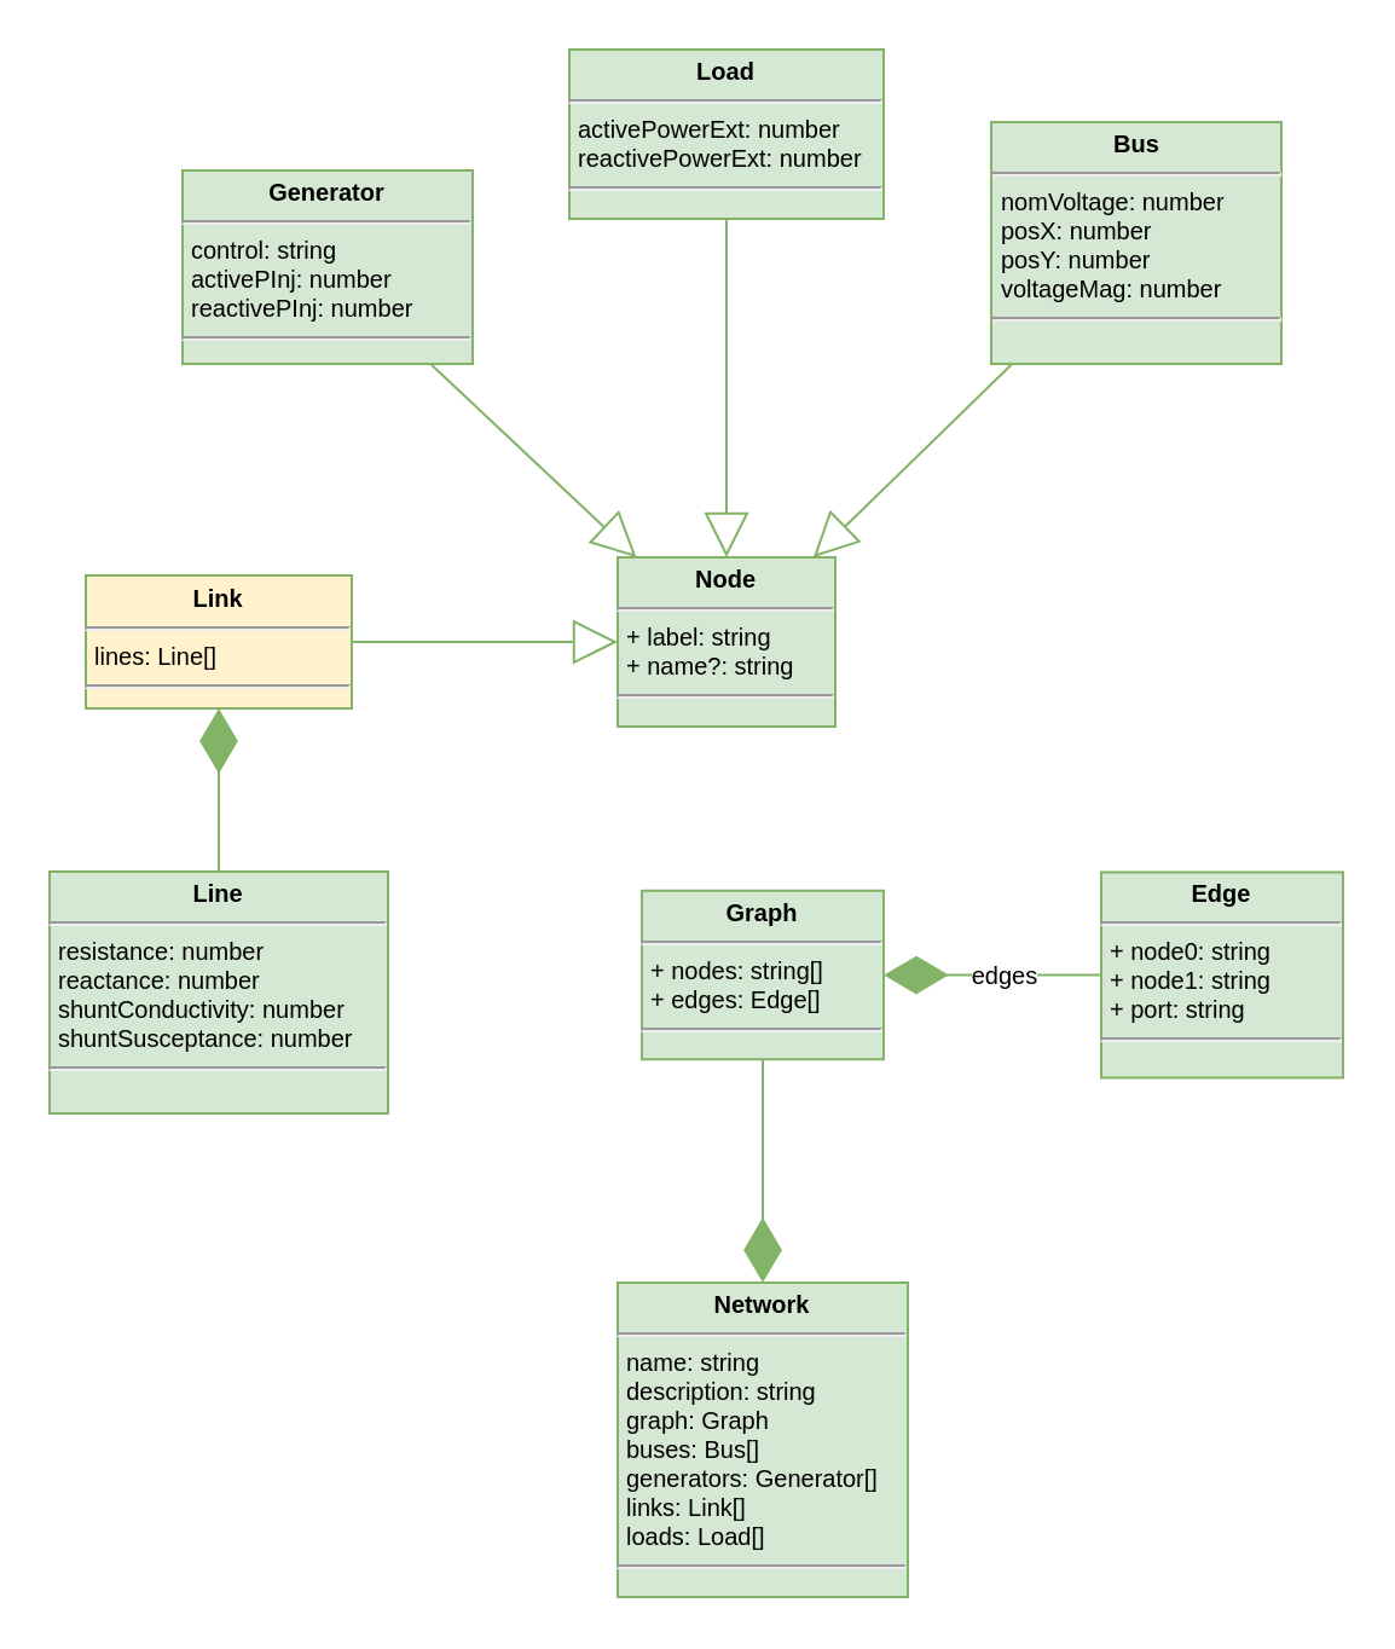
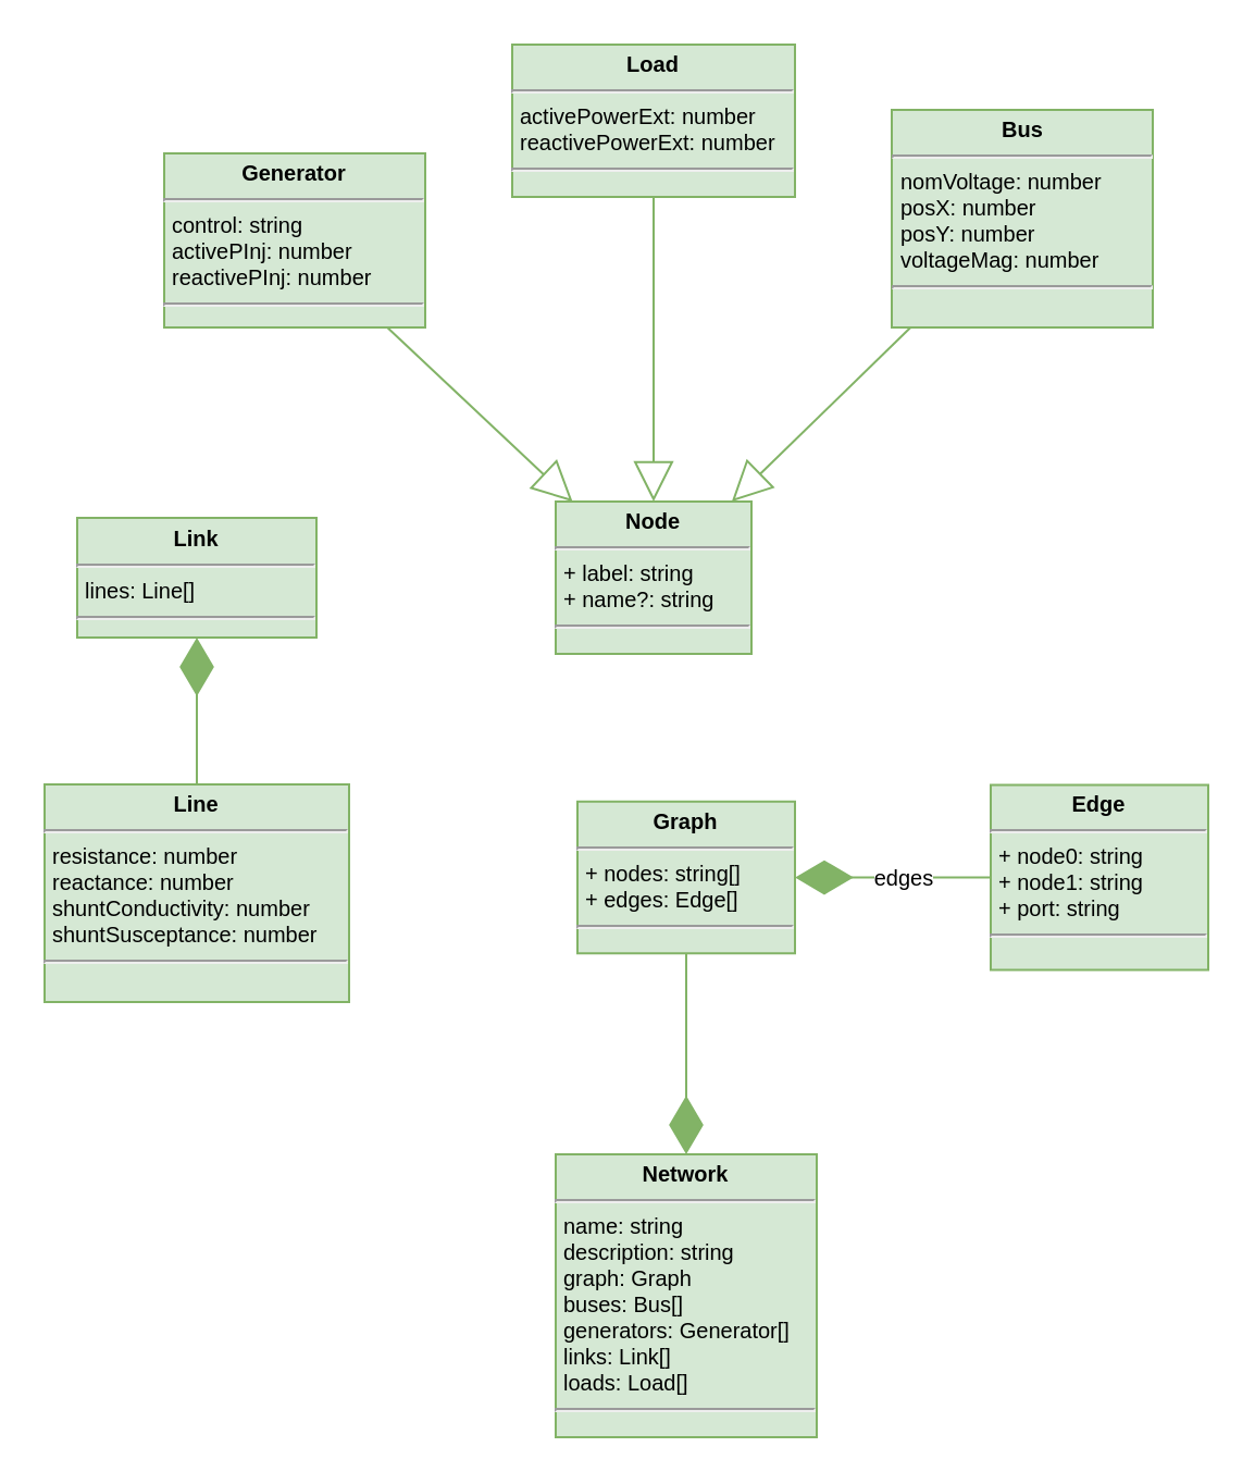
  <mxCell id="0" />
  <mxCell id="1" parent="0" />
  <mxCell id="2" style="edgeStyle=none;orthogonalLoop=1;jettySize=auto;html=1;endArrow=diamondThin;endFill=1;endSize=24;fontSize=10;fillColor=#d5e8d4;strokeColor=#82b366;" edge="1" parent="1" source="3" target="17"><mxGeometry relative="1" as="geometry" /></mxCell>
  <mxCell id="3" value="&lt;p style=&quot;margin: 4px 0px 0px ; text-align: center ; font-size: 10px&quot;&gt;&lt;b style=&quot;font-size: 10px&quot;&gt;Graph&lt;/b&gt;&lt;/p&gt;&lt;hr style=&quot;font-size: 10px&quot;&gt;&lt;p style=&quot;margin: 0px 0px 0px 4px ; font-size: 10px&quot;&gt;+ nodes: string[]&lt;/p&gt;&lt;p style=&quot;margin: 0px 0px 0px 4px ; font-size: 10px&quot;&gt;+ edges: Edge[]&lt;/p&gt;&lt;hr style=&quot;font-size: 10px&quot;&gt;&lt;p style=&quot;margin: 0px 0px 0px 4px ; font-size: 10px&quot;&gt;&lt;br style=&quot;font-size: 10px&quot;&gt;&lt;/p&gt;" style="verticalAlign=top;align=left;overflow=fill;fontSize=10;fontFamily=Helvetica;html=1;fillColor=#d5e8d4;strokeColor=#82b366;" parent="1" vertex="1"><mxGeometry x="265" y="367.88" width="100" height="69.75" as="geometry" /></mxCell>
  <mxCell id="4" value="edges" style="edgeStyle=none;orthogonalLoop=1;jettySize=auto;html=1;labelBackgroundColor=#ffffff;endArrow=diamondThin;endFill=1;endSize=24;fontSize=10;fillColor=#d5e8d4;strokeColor=#82b366;" parent="1" source="5" target="3" edge="1"><mxGeometry x="-0.111" relative="1" as="geometry"><mxPoint as="offset" /></mxGeometry></mxCell>
  <mxCell id="5" value="&lt;p style=&quot;margin: 4px 0px 0px ; text-align: center ; font-size: 10px&quot;&gt;&lt;b style=&quot;font-size: 10px&quot;&gt;Edge&lt;/b&gt;&lt;/p&gt;&lt;hr style=&quot;font-size: 10px&quot;&gt;&lt;p style=&quot;margin: 0px 0px 0px 4px ; font-size: 10px&quot;&gt;&lt;span style=&quot;font-size: 10px&quot;&gt;+ node0: string&lt;/span&gt;&lt;br style=&quot;font-size: 10px&quot;&gt;&lt;/p&gt;&lt;p style=&quot;margin: 0px 0px 0px 4px ; font-size: 10px&quot;&gt;+ node1: string&lt;/p&gt;&lt;p style=&quot;margin: 0px 0px 0px 4px ; font-size: 10px&quot;&gt;+ port: string&lt;/p&gt;&lt;hr style=&quot;font-size: 10px&quot;&gt;&lt;br style=&quot;font-size: 10px&quot;&gt;&lt;p style=&quot;margin: 0px 0px 0px 4px ; font-size: 10px&quot;&gt;&lt;br style=&quot;font-size: 10px&quot;&gt;&lt;/p&gt;" style="verticalAlign=top;align=left;overflow=fill;fontSize=10;fontFamily=Helvetica;html=1;fillColor=#d5e8d4;strokeColor=#82b366;" parent="1" vertex="1"><mxGeometry x="455" y="360.25" width="100" height="85" as="geometry" /></mxCell>
  <mxCell id="6" value="&lt;p style=&quot;margin: 4px 0px 0px ; text-align: center ; font-size: 10px&quot;&gt;&lt;b style=&quot;font-size: 10px&quot;&gt;Node&lt;/b&gt;&lt;/p&gt;&lt;hr style=&quot;font-size: 10px&quot;&gt;&lt;p style=&quot;margin: 0px 0px 0px 4px ; font-size: 10px&quot;&gt;&lt;span style=&quot;font-size: 10px&quot;&gt;+ label: string&lt;/span&gt;&lt;/p&gt;&lt;p style=&quot;margin: 0px 0px 0px 4px ; font-size: 10px&quot;&gt;&lt;span style=&quot;font-size: 10px&quot;&gt;+ name?: string&lt;/span&gt;&lt;/p&gt;&lt;hr style=&quot;font-size: 10px&quot;&gt;&lt;p style=&quot;margin: 0px 0px 0px 4px ; font-size: 10px&quot;&gt;&lt;br style=&quot;font-size: 10px&quot;&gt;&lt;br style=&quot;font-size: 10px&quot;&gt;&lt;/p&gt;" style="verticalAlign=top;align=left;overflow=fill;fontSize=10;fontFamily=Helvetica;html=1;fillColor=#d5e8d4;strokeColor=#82b366;" parent="1" vertex="1"><mxGeometry x="255" y="230" width="90" height="70" as="geometry" /></mxCell>
- <mxCell id="7" value="&lt;p style=&quot;margin: 4px 0px 0px ; text-align: center ; font-size: 10px&quot;&gt;&lt;b style=&quot;font-size: 10px&quot;&gt;Link&lt;/b&gt;&lt;/p&gt;&lt;hr style=&quot;font-size: 10px&quot;&gt;&lt;p style=&quot;margin: 0px 0px 0px 4px ; font-size: 10px&quot;&gt;&lt;span&gt;lines: Line[]&lt;/span&gt;&lt;br&gt;&lt;/p&gt;&lt;hr style=&quot;font-size: 10px&quot;&gt;&lt;p style=&quot;margin: 0px 0px 0px 4px ; font-size: 10px&quot;&gt;&lt;br&gt;&lt;/p&gt;" style="verticalAlign=top;align=left;overflow=fill;fontSize=10;fontFamily=Helvetica;html=1;fillColor=#fff2cc;strokeColor=#82b366;" parent="1" vertex="1"><mxGeometry x="35" y="237.5" width="110" height="55" as="geometry" /></mxCell>
+ <mxCell id="7" value="&lt;p style=&quot;margin: 4px 0px 0px ; text-align: center ; font-size: 10px&quot;&gt;&lt;b style=&quot;font-size: 10px&quot;&gt;Link&lt;/b&gt;&lt;/p&gt;&lt;hr style=&quot;font-size: 10px&quot;&gt;&lt;p style=&quot;margin: 0px 0px 0px 4px ; font-size: 10px&quot;&gt;&lt;span&gt;lines: Line[]&lt;/span&gt;&lt;br&gt;&lt;/p&gt;&lt;hr style=&quot;font-size: 10px&quot;&gt;&lt;p style=&quot;margin: 0px 0px 0px 4px ; font-size: 10px&quot;&gt;&lt;br&gt;&lt;/p&gt;" style="verticalAlign=top;align=left;overflow=fill;fontSize=10;fontFamily=Helvetica;html=1;fillColor=#d5e8d4;strokeColor=#82b366;" parent="1" vertex="1"><mxGeometry x="35" y="237.5" width="110" height="55" as="geometry" /></mxCell>
  <mxCell id="8" style="edgeStyle=none;orthogonalLoop=1;jettySize=auto;html=1;labelBackgroundColor=none;endArrow=diamondThin;endFill=1;endSize=24;fontSize=10;fillColor=#d5e8d4;strokeColor=#82b366;" parent="1" source="9" target="7" edge="1"><mxGeometry relative="1" as="geometry" /></mxCell>
  <mxCell id="9" value="&lt;p style=&quot;margin: 4px 0px 0px ; text-align: center ; font-size: 10px&quot;&gt;&lt;b style=&quot;font-size: 10px&quot;&gt;Line&lt;/b&gt;&lt;/p&gt;&lt;hr style=&quot;font-size: 10px&quot;&gt;&lt;p style=&quot;margin: 0px 0px 0px 4px ; font-size: 10px&quot;&gt;&lt;span&gt;resistance: number&lt;/span&gt;&lt;br&gt;&lt;/p&gt;&lt;p style=&quot;margin: 0px 0px 0px 4px ; font-size: 10px&quot;&gt;&lt;span&gt;reactance: number&lt;/span&gt;&lt;/p&gt;&lt;p style=&quot;margin: 0px 0px 0px 4px ; font-size: 10px&quot;&gt;&lt;span&gt;shuntConductivity: number&lt;/span&gt;&lt;/p&gt;&lt;p style=&quot;margin: 0px 0px 0px 4px ; font-size: 10px&quot;&gt;&lt;span&gt;shuntSusceptance: number&lt;/span&gt;&lt;/p&gt;&lt;hr style=&quot;font-size: 10px&quot;&gt;&lt;p style=&quot;margin: 0px 0px 0px 4px ; font-size: 10px&quot;&gt;&lt;br&gt;&lt;/p&gt;" style="verticalAlign=top;align=left;overflow=fill;fontSize=10;fontFamily=Helvetica;html=1;fillColor=#d5e8d4;strokeColor=#82b366;" parent="1" vertex="1"><mxGeometry x="20" y="360" width="140" height="100" as="geometry" /></mxCell>
- <mxCell id="10" value="" style="endArrow=block;endSize=16;endFill=0;html=1;labelBackgroundColor=none;fontSize=10;fillColor=#d5e8d4;strokeColor=#82b366;" parent="1" source="7" target="6" edge="1"><mxGeometry width="160" relative="1" as="geometry"><mxPoint x="85" y="340" as="sourcePoint" /><mxPoint x="245" y="340" as="targetPoint" /></mxGeometry></mxCell>
  <mxCell id="11" style="edgeStyle=none;orthogonalLoop=1;jettySize=auto;html=1;labelBackgroundColor=none;endArrow=block;endFill=0;endSize=16;fontSize=10;fillColor=#d5e8d4;strokeColor=#82b366;" parent="1" source="12" target="6" edge="1"><mxGeometry relative="1" as="geometry" /></mxCell>
  <mxCell id="12" value="&lt;p style=&quot;margin: 4px 0px 0px ; text-align: center ; font-size: 10px&quot;&gt;&lt;b style=&quot;font-size: 10px&quot;&gt;Bus&lt;/b&gt;&lt;/p&gt;&lt;hr style=&quot;font-size: 10px&quot;&gt;&lt;p style=&quot;margin: 0px 0px 0px 4px ; font-size: 10px&quot;&gt;&lt;span&gt;nomVoltage: number&lt;/span&gt;&lt;br&gt;&lt;/p&gt;&lt;p style=&quot;margin: 0px 0px 0px 4px ; font-size: 10px&quot;&gt;&lt;span&gt;posX: number&lt;/span&gt;&lt;/p&gt;&lt;p style=&quot;margin: 0px 0px 0px 4px ; font-size: 10px&quot;&gt;&lt;span&gt;posY: number&lt;/span&gt;&lt;/p&gt;&lt;p style=&quot;margin: 0px 0px 0px 4px ; font-size: 10px&quot;&gt;&lt;span&gt;voltageMag: number&lt;/span&gt;&lt;/p&gt;&lt;hr style=&quot;font-size: 10px&quot;&gt;&lt;p style=&quot;margin: 0px 0px 0px 4px ; font-size: 10px&quot;&gt;&lt;br&gt;&lt;/p&gt;" style="verticalAlign=top;align=left;overflow=fill;fontSize=10;fontFamily=Helvetica;html=1;fillColor=#d5e8d4;strokeColor=#82b366;" parent="1" vertex="1"><mxGeometry x="409.5" y="50" width="120" height="100" as="geometry" /></mxCell>
  <mxCell id="13" style="edgeStyle=none;orthogonalLoop=1;jettySize=auto;html=1;labelBackgroundColor=none;endArrow=block;endFill=0;endSize=16;fontSize=10;fillColor=#d5e8d4;strokeColor=#82b366;" parent="1" source="14" target="6" edge="1"><mxGeometry relative="1" as="geometry" /></mxCell>
  <mxCell id="14" value="&lt;p style=&quot;margin: 4px 0px 0px ; text-align: center ; font-size: 10px&quot;&gt;&lt;b style=&quot;font-size: 10px&quot;&gt;Generator&lt;/b&gt;&lt;/p&gt;&lt;hr style=&quot;font-size: 10px&quot;&gt;&lt;p style=&quot;margin: 0px 0px 0px 4px ; font-size: 10px&quot;&gt;&lt;span&gt;control: string&lt;/span&gt;&lt;br&gt;&lt;/p&gt;&lt;p style=&quot;margin: 0px 0px 0px 4px ; font-size: 10px&quot;&gt;activePInj: number&lt;/p&gt;&lt;p style=&quot;margin: 0px 0px 0px 4px ; font-size: 10px&quot;&gt;reactivePInj: number&lt;/p&gt;&lt;hr style=&quot;font-size: 10px&quot;&gt;&lt;p style=&quot;margin: 0px 0px 0px 4px ; font-size: 10px&quot;&gt;&lt;br&gt;&lt;/p&gt;" style="verticalAlign=top;align=left;overflow=fill;fontSize=10;fontFamily=Helvetica;html=1;fillColor=#d5e8d4;strokeColor=#82b366;" parent="1" vertex="1"><mxGeometry x="75" y="70" width="120" height="80" as="geometry" /></mxCell>
  <mxCell id="15" style="edgeStyle=none;orthogonalLoop=1;jettySize=auto;html=1;labelBackgroundColor=none;endArrow=block;endFill=0;endSize=16;fontSize=10;fillColor=#d5e8d4;strokeColor=#82b366;" parent="1" source="16" target="6" edge="1"><mxGeometry relative="1" as="geometry" /></mxCell>
  <mxCell id="16" value="&lt;p style=&quot;margin: 4px 0px 0px ; text-align: center ; font-size: 10px&quot;&gt;&lt;b style=&quot;font-size: 10px&quot;&gt;Load&lt;/b&gt;&lt;/p&gt;&lt;hr style=&quot;font-size: 10px&quot;&gt;&lt;p style=&quot;margin: 0px 0px 0px 4px ; font-size: 10px&quot;&gt;&lt;span&gt;activePowerExt: number&lt;/span&gt;&lt;br&gt;&lt;/p&gt;&lt;p style=&quot;margin: 0px 0px 0px 4px ; font-size: 10px&quot;&gt;&lt;span&gt;reactivePowerExt: number&lt;/span&gt;&lt;/p&gt;&lt;hr style=&quot;font-size: 10px&quot;&gt;&lt;p style=&quot;margin: 0px 0px 0px 4px ; font-size: 10px&quot;&gt;&lt;br&gt;&lt;/p&gt;" style="verticalAlign=top;align=left;overflow=fill;fontSize=10;fontFamily=Helvetica;html=1;fillColor=#d5e8d4;strokeColor=#82b366;" parent="1" vertex="1"><mxGeometry x="235" y="20" width="130" height="70" as="geometry" /></mxCell>
  <mxCell id="17" value="&lt;p style=&quot;margin: 4px 0px 0px ; text-align: center ; font-size: 10px&quot;&gt;&lt;b style=&quot;font-size: 10px&quot;&gt;Network&lt;/b&gt;&lt;/p&gt;&lt;hr style=&quot;font-size: 10px&quot;&gt;&lt;p style=&quot;margin: 0px 0px 0px 4px ; font-size: 10px&quot;&gt;name: string&lt;/p&gt;&lt;p style=&quot;margin: 0px 0px 0px 4px ; font-size: 10px&quot;&gt;description: string&lt;/p&gt;&lt;p style=&quot;margin: 0px 0px 0px 4px ; font-size: 10px&quot;&gt;graph: Graph&lt;/p&gt;&lt;p style=&quot;margin: 0px 0px 0px 4px ; font-size: 10px&quot;&gt;buses: Bus[]&lt;/p&gt;&lt;p style=&quot;margin: 0px 0px 0px 4px ; font-size: 10px&quot;&gt;generators: Generator[]&lt;/p&gt;&lt;p style=&quot;margin: 0px 0px 0px 4px ; font-size: 10px&quot;&gt;links: Link[]&lt;/p&gt;&lt;p style=&quot;margin: 0px 0px 0px 4px ; font-size: 10px&quot;&gt;loads: Load[]&lt;/p&gt;&lt;hr style=&quot;font-size: 10px&quot;&gt;&lt;p style=&quot;margin: 0px 0px 0px 4px ; font-size: 10px&quot;&gt;&lt;br style=&quot;font-size: 10px&quot;&gt;&lt;/p&gt;" style="verticalAlign=top;align=left;overflow=fill;fontSize=10;fontFamily=Helvetica;html=1;fillColor=#d5e8d4;strokeColor=#82b366;" vertex="1" parent="1"><mxGeometry x="255" y="530" width="120" height="130" as="geometry" /></mxCell>
